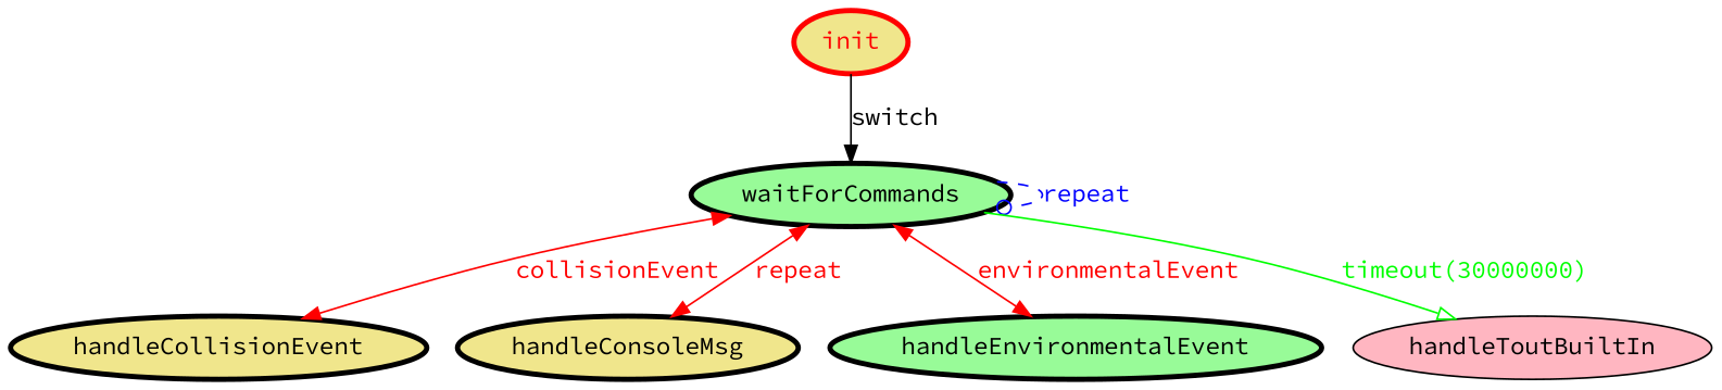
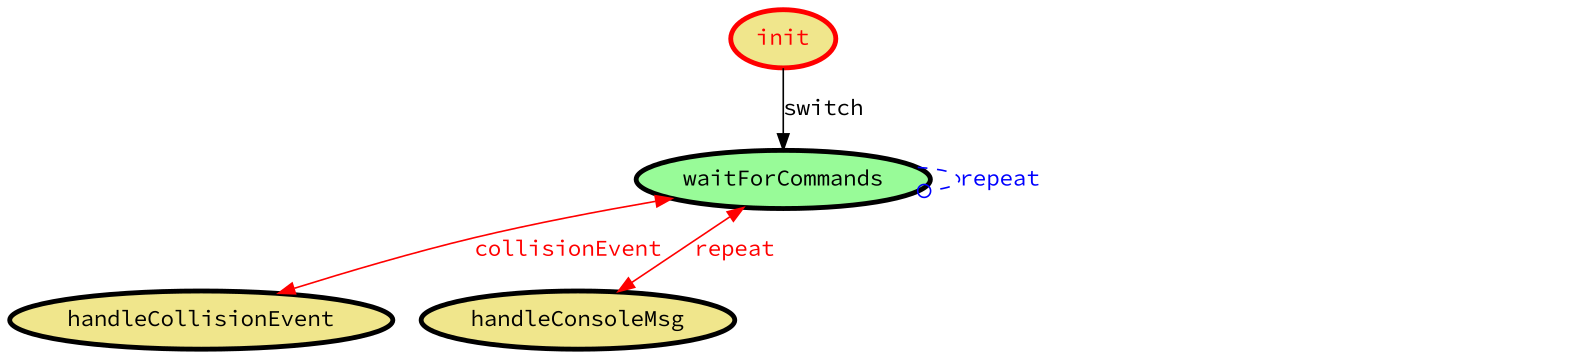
  digraph {
    fontname="Source Code Pro"
    rankdir=TB
    node [color=black fillcolor=khaki fontcolor=black fontname="Source Code Pro" penwidth=3 style=filled]
    edge [color=red fontcolor=red fontname="Source Code Pro"]
    init [color=red fontcolor=red]
    waitForCommands [fillcolor=palegreen]
    handleCollisionEvent
    handleConsoleMsg
-   handleEnvironmentalEvent [fillcolor=palegreen]
-   handleToutBuiltIn [fillcolor=lightpink color="" fontcolor="" penwidth=""]
    init -> waitForCommands [arrowhead=normal color=black fontcolor=black label=switch]
    waitForCommands -> waitForCommands [arrowhead=odot color=blue fontcolor=blue label="repeat " style=dashed]
    waitForCommands -> handleCollisionEvent [dir=both label=collisionEvent]
    waitForCommands -> handleConsoleMsg [dir=both label="repeat "]
-   waitForCommands -> handleEnvironmentalEvent [dir=both label=environmentalEvent]
-   waitForCommands -> handleToutBuiltIn [arrowhead=onormal color=green fontcolor=green label="timeout(30000000)"]
  }
